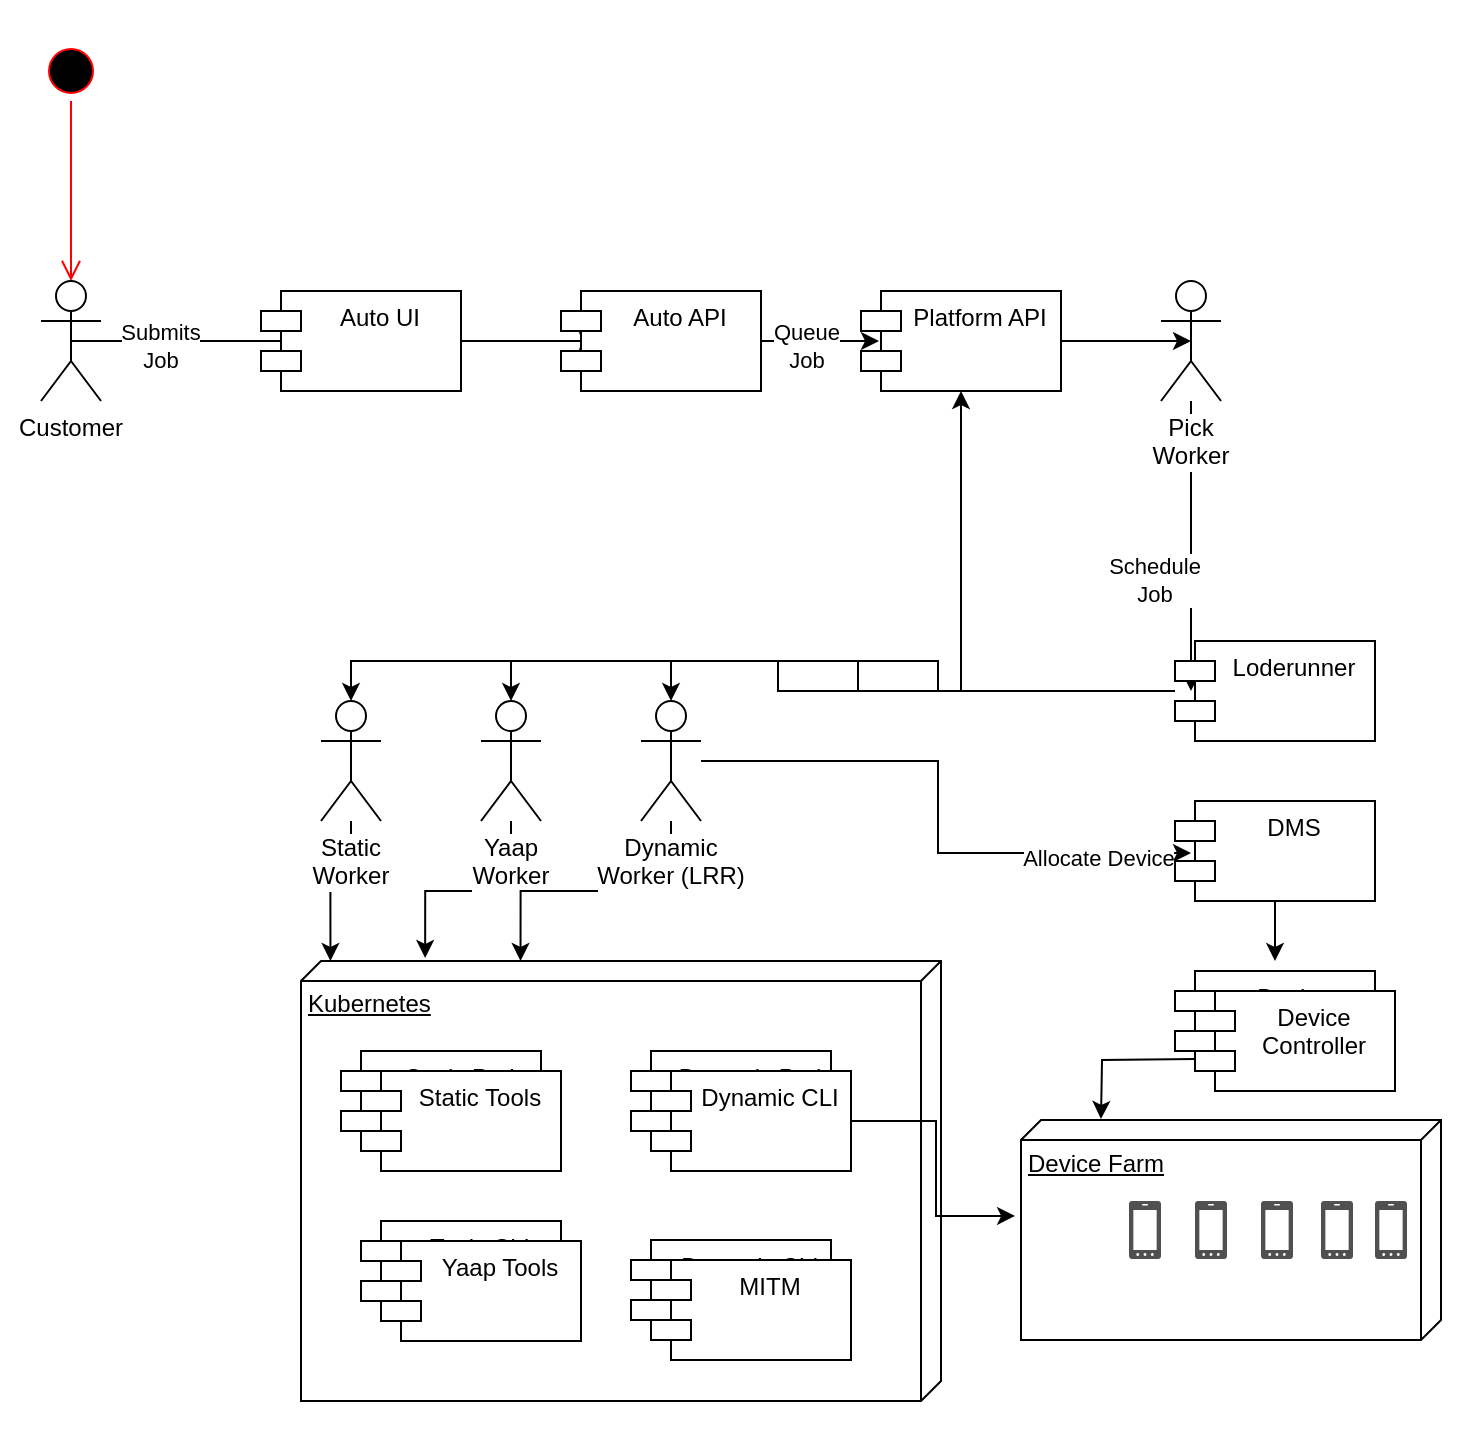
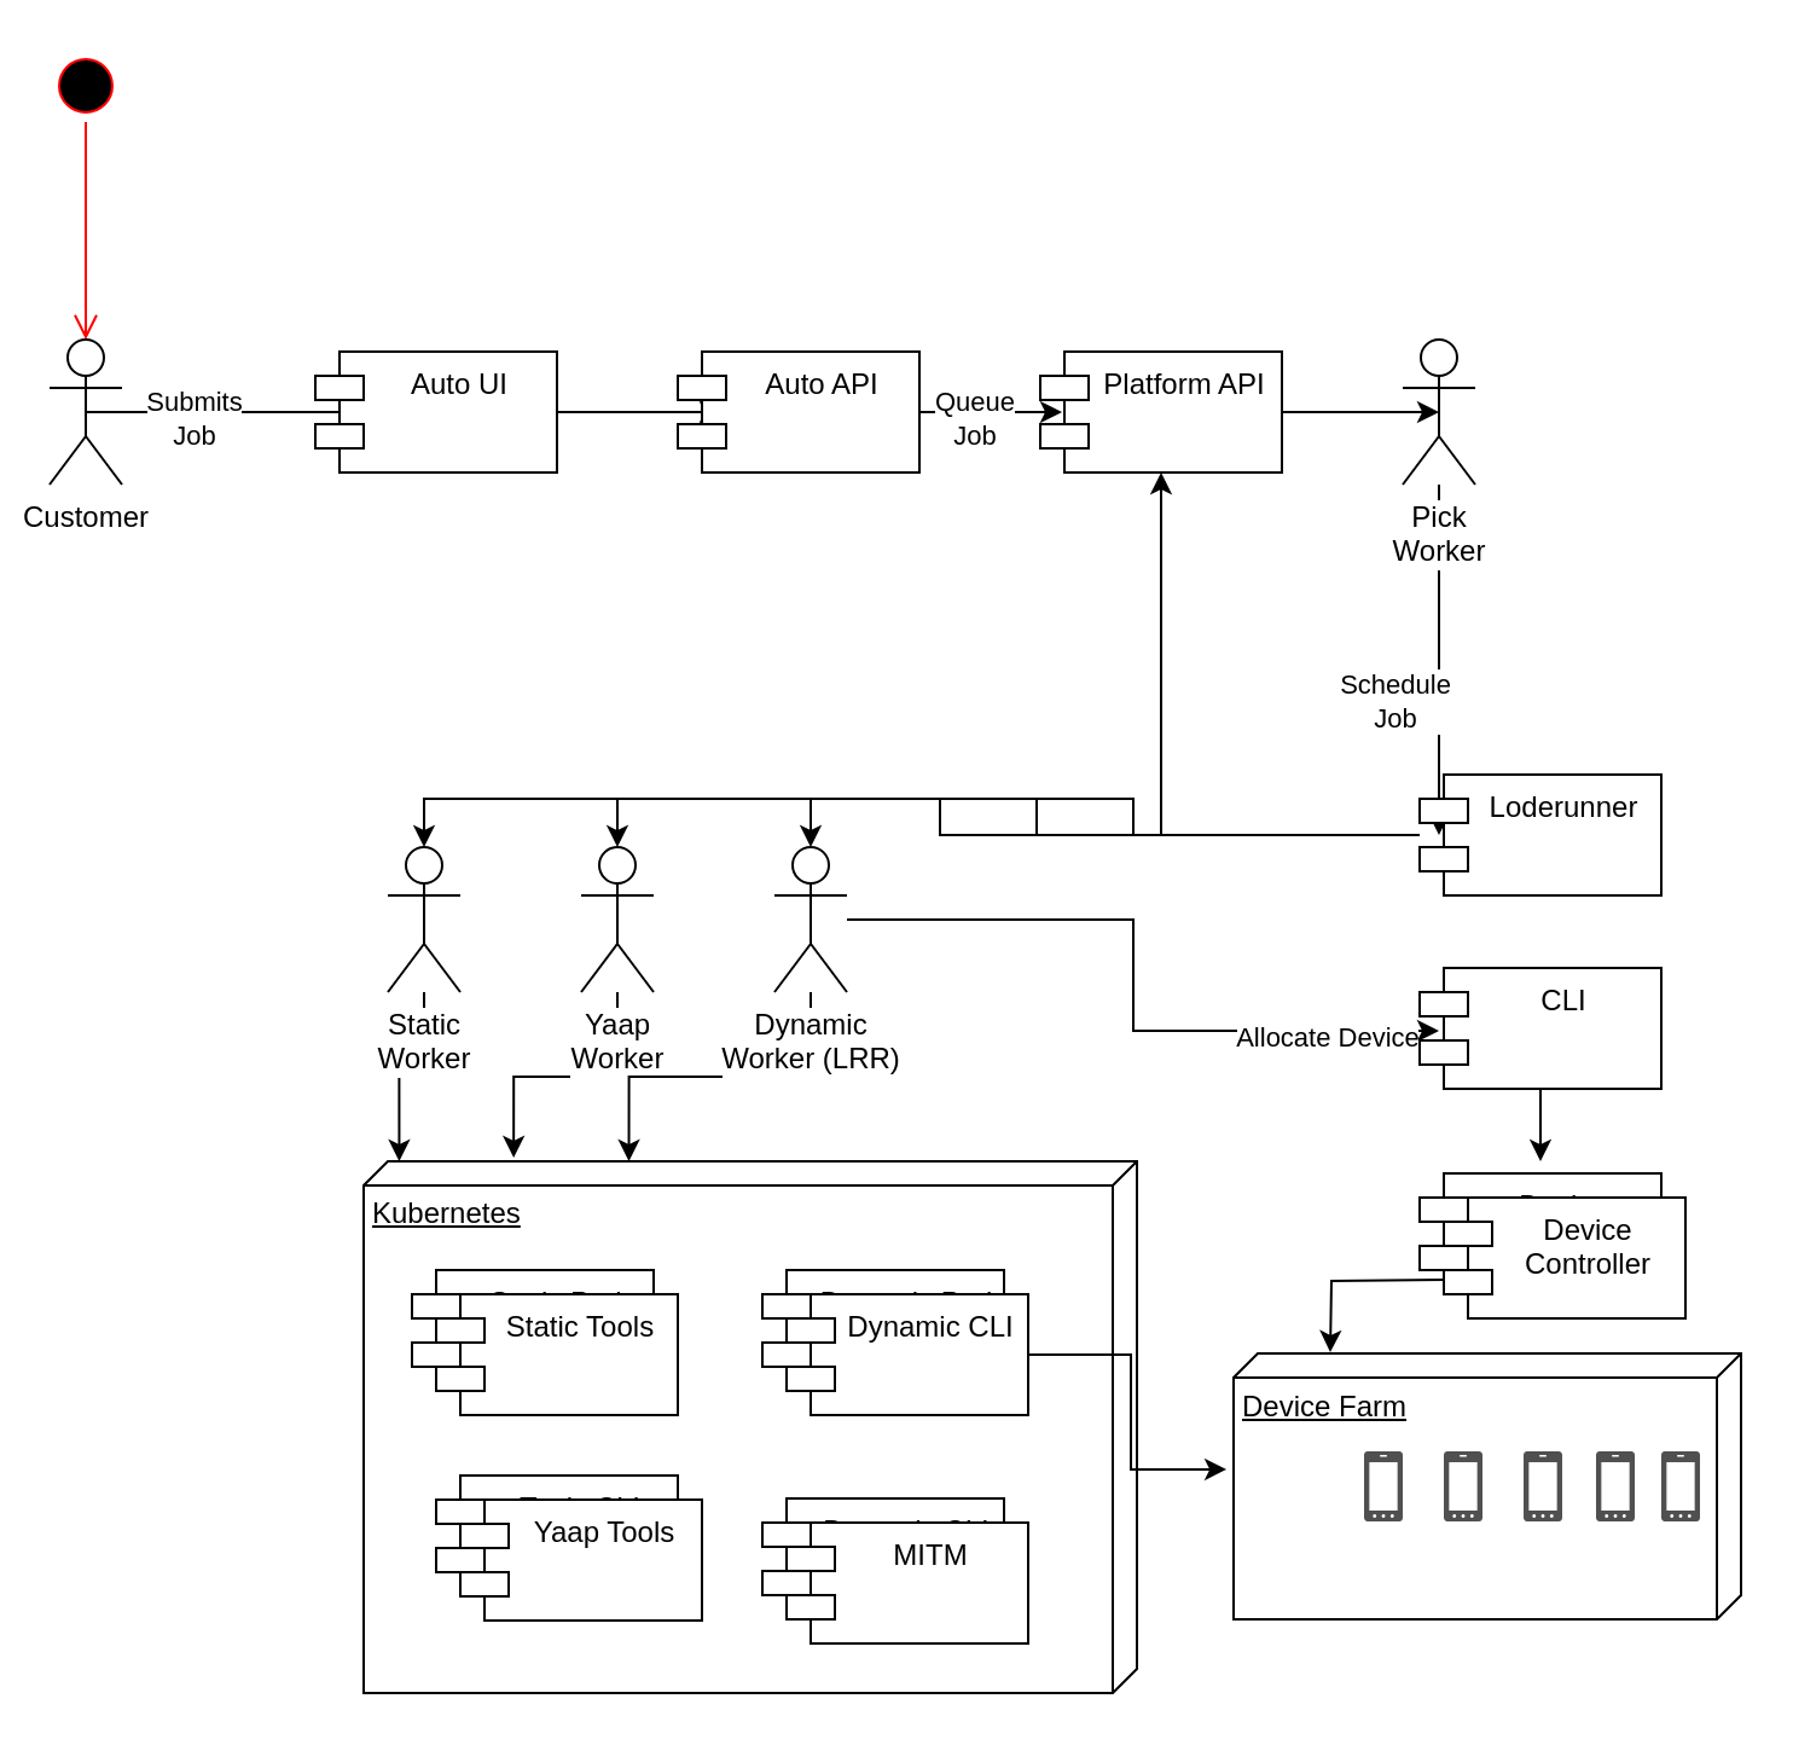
  <mxCell id="0" />
  <mxCell id="1" parent="0" />
  <mxCell id="2" value="Device Farm" style="verticalAlign=top;align=left;spacingTop=8;spacingLeft=2;spacingRight=12;shape=cube;size=10;direction=south;fontStyle=4;html=1;" parent="1" vertex="1"><mxGeometry x="510" y="559.5" width="210" height="110" as="geometry" /></mxCell>
  <mxCell id="3" style="edgeStyle=orthogonalEdgeStyle;rounded=0;orthogonalLoop=1;jettySize=auto;html=1;entryX=0.21;entryY=0.5;entryDx=0;entryDy=0;entryPerimeter=0;exitX=0.5;exitY=0.5;exitDx=0;exitDy=0;exitPerimeter=0;" parent="1" source="24" target="6" edge="1"><mxGeometry relative="1" as="geometry" /></mxCell>
  <mxCell id="4" value="Submits&lt;br&gt;Job" style="edgeLabel;html=1;align=center;verticalAlign=middle;resizable=0;points=[];" parent="3" vertex="1" connectable="0"><mxGeometry x="-0.239" y="-2" relative="1" as="geometry"><mxPoint as="offset" /></mxGeometry></mxCell>
  <mxCell id="5" style="edgeStyle=orthogonalEdgeStyle;rounded=0;orthogonalLoop=1;jettySize=auto;html=1;entryX=0.18;entryY=0.5;entryDx=0;entryDy=0;entryPerimeter=0;" parent="1" source="6" target="9" edge="1"><mxGeometry relative="1" as="geometry" /></mxCell>
  <mxCell id="6" value="Auto UI" style="shape=module;align=left;spacingLeft=20;align=center;verticalAlign=top;" parent="1" vertex="1"><mxGeometry x="130" y="145" width="100" height="50" as="geometry" /></mxCell>
  <mxCell id="7" style="edgeStyle=orthogonalEdgeStyle;rounded=0;orthogonalLoop=1;jettySize=auto;html=1;entryX=0.09;entryY=0.5;entryDx=0;entryDy=0;entryPerimeter=0;" parent="1" source="9" target="11" edge="1"><mxGeometry relative="1" as="geometry" /></mxCell>
  <mxCell id="8" value="Queue&lt;br&gt;Job" style="edgeLabel;html=1;align=center;verticalAlign=middle;resizable=0;points=[];" parent="7" vertex="1" connectable="0"><mxGeometry x="-0.265" y="-2" relative="1" as="geometry"><mxPoint as="offset" /></mxGeometry></mxCell>
  <mxCell id="9" value="Auto API" style="shape=module;align=left;spacingLeft=20;align=center;verticalAlign=top;" parent="1" vertex="1"><mxGeometry x="280" y="145" width="100" height="50" as="geometry" /></mxCell>
  <mxCell id="10" style="edgeStyle=orthogonalEdgeStyle;rounded=0;orthogonalLoop=1;jettySize=auto;html=1;entryX=0.5;entryY=0.5;entryDx=0;entryDy=0;entryPerimeter=0;" parent="1" source="11" target="14" edge="1"><mxGeometry relative="1" as="geometry" /></mxCell>
  <mxCell id="11" value="Platform API" style="shape=module;align=left;spacingLeft=20;align=center;verticalAlign=top;" parent="1" vertex="1"><mxGeometry x="430" y="145" width="100" height="50" as="geometry" /></mxCell>
  <mxCell id="12" style="edgeStyle=orthogonalEdgeStyle;rounded=0;orthogonalLoop=1;jettySize=auto;html=1;entryX=0.08;entryY=0.5;entryDx=0;entryDy=0;entryPerimeter=0;" parent="1" source="14" target="19" edge="1"><mxGeometry relative="1" as="geometry" /></mxCell>
  <mxCell id="13" value="Schedule&lt;br&gt;Job" style="edgeLabel;html=1;align=center;verticalAlign=middle;resizable=0;points=[];" parent="12" vertex="1" connectable="0"><mxGeometry x="0.241" y="-1" relative="1" as="geometry"><mxPoint x="-18" y="-1" as="offset" /></mxGeometry></mxCell>
  <mxCell id="14" value="Pick&lt;br&gt;Worker" style="shape=umlActor;verticalLabelPosition=bottom;labelBackgroundColor=#ffffff;verticalAlign=top;html=1;" parent="1" vertex="1"><mxGeometry x="580" y="140" width="30" height="60" as="geometry" /></mxCell>
  <mxCell id="15" style="edgeStyle=orthogonalEdgeStyle;rounded=0;orthogonalLoop=1;jettySize=auto;html=1;entryX=0.5;entryY=0;entryDx=0;entryDy=0;entryPerimeter=0;" parent="1" source="19" target="21" edge="1"><mxGeometry relative="1" as="geometry" /></mxCell>
  <mxCell id="16" style="edgeStyle=orthogonalEdgeStyle;rounded=0;orthogonalLoop=1;jettySize=auto;html=1;entryX=0.5;entryY=0;entryDx=0;entryDy=0;entryPerimeter=0;" parent="1" source="19" target="26" edge="1"><mxGeometry relative="1" as="geometry" /></mxCell>
  <mxCell id="17" style="edgeStyle=orthogonalEdgeStyle;rounded=0;orthogonalLoop=1;jettySize=auto;html=1;entryX=0.5;entryY=0;entryDx=0;entryDy=0;entryPerimeter=0;" parent="1" source="19" target="30" edge="1"><mxGeometry relative="1" as="geometry" /></mxCell>
  <mxCell id="18" style="edgeStyle=orthogonalEdgeStyle;rounded=0;orthogonalLoop=1;jettySize=auto;html=1;entryX=0.5;entryY=1;entryDx=0;entryDy=0;" parent="1" source="19" target="11" edge="1"><mxGeometry relative="1" as="geometry" /></mxCell>
  <mxCell id="19" value="Loderunner" style="shape=module;align=left;spacingLeft=20;align=center;verticalAlign=top;" parent="1" vertex="1"><mxGeometry x="587" y="320" width="100" height="50" as="geometry" /></mxCell>
  <mxCell id="20" style="edgeStyle=orthogonalEdgeStyle;rounded=0;orthogonalLoop=1;jettySize=auto;html=1;entryX=0;entryY=0.954;entryDx=0;entryDy=0;entryPerimeter=0;" parent="1" source="21" target="33" edge="1"><mxGeometry relative="1" as="geometry" /></mxCell>
  <mxCell id="21" value="Static&lt;br&gt;Worker" style="shape=umlActor;verticalLabelPosition=bottom;labelBackgroundColor=#ffffff;verticalAlign=top;html=1;" parent="1" vertex="1"><mxGeometry x="160" y="350" width="30" height="60" as="geometry" /></mxCell>
  <mxCell id="22" value="" style="ellipse;html=1;shape=startState;fillColor=#000000;strokeColor=#ff0000;" parent="1" vertex="1"><mxGeometry x="20" y="20" width="30" height="30" as="geometry" /></mxCell>
  <mxCell id="23" value="" style="edgeStyle=orthogonalEdgeStyle;html=1;verticalAlign=bottom;endArrow=open;endSize=8;strokeColor=#ff0000;" parent="1" source="22" edge="1"><mxGeometry relative="1" as="geometry"><mxPoint x="35" y="140" as="targetPoint" /></mxGeometry></mxCell>
  <mxCell id="24" value="Customer" style="shape=umlActor;verticalLabelPosition=bottom;labelBackgroundColor=#ffffff;verticalAlign=top;html=1;" parent="1" vertex="1"><mxGeometry x="20" y="140" width="30" height="60" as="geometry" /></mxCell>
  <mxCell id="25" style="edgeStyle=orthogonalEdgeStyle;rounded=0;orthogonalLoop=1;jettySize=auto;html=1;entryX=-0.007;entryY=0.806;entryDx=0;entryDy=0;entryPerimeter=0;" parent="1" source="26" target="33" edge="1"><mxGeometry relative="1" as="geometry" /></mxCell>
  <mxCell id="26" value="Yaap&lt;br&gt;Worker" style="shape=umlActor;verticalLabelPosition=bottom;labelBackgroundColor=#ffffff;verticalAlign=top;html=1;" parent="1" vertex="1"><mxGeometry x="240" y="350" width="30" height="60" as="geometry" /></mxCell>
  <mxCell id="27" style="edgeStyle=orthogonalEdgeStyle;rounded=0;orthogonalLoop=1;jettySize=auto;html=1;entryX=0.08;entryY=0.52;entryDx=0;entryDy=0;entryPerimeter=0;" parent="1" source="30" target="32" edge="1"><mxGeometry relative="1" as="geometry" /></mxCell>
  <mxCell id="28" value="Allocate Device" style="edgeLabel;html=1;align=center;verticalAlign=middle;resizable=0;points=[];" parent="27" vertex="1" connectable="0"><mxGeometry x="0.677" y="-2" relative="1" as="geometry"><mxPoint as="offset" /></mxGeometry></mxCell>
  <mxCell id="29" style="edgeStyle=orthogonalEdgeStyle;rounded=0;orthogonalLoop=1;jettySize=auto;html=1;entryX=0;entryY=0.657;entryDx=0;entryDy=0;entryPerimeter=0;" parent="1" source="30" target="33" edge="1"><mxGeometry relative="1" as="geometry" /></mxCell>
  <mxCell id="30" value="Dynamic&lt;br&gt;Worker (LRR)" style="shape=umlActor;verticalLabelPosition=bottom;labelBackgroundColor=#ffffff;verticalAlign=top;html=1;" parent="1" vertex="1"><mxGeometry x="320" y="350" width="30" height="60" as="geometry" /></mxCell>
  <mxCell id="31" style="edgeStyle=orthogonalEdgeStyle;rounded=0;orthogonalLoop=1;jettySize=auto;html=1;" parent="1" source="32" edge="1"><mxGeometry relative="1" as="geometry"><mxPoint x="637" y="480" as="targetPoint" /></mxGeometry></mxCell>
- <mxCell id="32" value="DMS" style="shape=module;align=left;spacingLeft=20;align=center;verticalAlign=top;" parent="1" vertex="1"><mxGeometry x="587" y="400" width="100" height="50" as="geometry" /></mxCell>
+ <mxCell id="32" value="CLI" style="shape=module;align=left;spacingLeft=20;align=center;verticalAlign=top;" parent="1" vertex="1"><mxGeometry x="587" y="400" width="100" height="50" as="geometry" /></mxCell>
  <mxCell id="33" value="Kubernetes" style="verticalAlign=top;align=left;spacingTop=8;spacingLeft=2;spacingRight=12;shape=cube;size=10;direction=south;fontStyle=4;html=1;" parent="1" vertex="1"><mxGeometry x="150" y="480" width="320" height="220" as="geometry" /></mxCell>
  <mxCell id="34" value="Static Pod" style="shape=module;align=left;spacingLeft=20;align=center;verticalAlign=top;" parent="1" vertex="1"><mxGeometry x="170" y="525" width="100" height="50" as="geometry" /></mxCell>
  <mxCell id="35" value="Dynamic Pod" style="shape=module;align=left;spacingLeft=20;align=center;verticalAlign=top;" parent="1" vertex="1"><mxGeometry x="315" y="525" width="100" height="50" as="geometry" /></mxCell>
  <mxCell id="36" value="Static Tools" style="shape=module;align=left;spacingLeft=20;align=center;verticalAlign=top;" parent="1" vertex="1"><mxGeometry x="180" y="535" width="100" height="50" as="geometry" /></mxCell>
  <mxCell id="37" style="edgeStyle=orthogonalEdgeStyle;rounded=0;orthogonalLoop=1;jettySize=auto;html=1;entryX=0.436;entryY=1.014;entryDx=0;entryDy=0;entryPerimeter=0;" parent="1" source="38" target="2" edge="1"><mxGeometry relative="1" as="geometry" /></mxCell>
  <mxCell id="38" value="Dynamic CLI" style="shape=module;align=left;spacingLeft=20;align=center;verticalAlign=top;" parent="1" vertex="1"><mxGeometry x="325" y="535" width="100" height="50" as="geometry" /></mxCell>
  <mxCell id="39" value="" style="pointerEvents=1;shadow=0;dashed=0;html=1;strokeColor=none;fillColor=#505050;labelPosition=center;verticalLabelPosition=bottom;verticalAlign=top;outlineConnect=0;align=center;shape=mxgraph.office.devices.cell_phone_windows_phone_proportional;" parent="1" vertex="1"><mxGeometry x="597" y="600" width="16" height="29" as="geometry" /></mxCell>
  <mxCell id="40" value="Device&#10;Controller" style="shape=module;align=left;spacingLeft=20;align=center;verticalAlign=top;" parent="1" vertex="1"><mxGeometry x="587" y="485" width="100" height="50" as="geometry" /></mxCell>
  <mxCell id="41" style="edgeStyle=orthogonalEdgeStyle;rounded=0;orthogonalLoop=1;jettySize=auto;html=1;" parent="1" edge="1"><mxGeometry relative="1" as="geometry"><mxPoint x="550" y="559" as="targetPoint" /><mxPoint x="597" y="529" as="sourcePoint" /></mxGeometry></mxCell>
  <mxCell id="42" value="Device&#10;Controller" style="shape=module;align=left;spacingLeft=20;align=center;verticalAlign=top;" parent="1" vertex="1"><mxGeometry x="597" y="495" width="100" height="50" as="geometry" /></mxCell>
  <mxCell id="43" value="" style="pointerEvents=1;shadow=0;dashed=0;html=1;strokeColor=none;fillColor=#505050;labelPosition=center;verticalLabelPosition=bottom;verticalAlign=top;outlineConnect=0;align=center;shape=mxgraph.office.devices.cell_phone_windows_phone_proportional;" parent="1" vertex="1"><mxGeometry x="630" y="600" width="16" height="29" as="geometry" /></mxCell>
  <mxCell id="44" value="" style="pointerEvents=1;shadow=0;dashed=0;html=1;strokeColor=none;fillColor=#505050;labelPosition=center;verticalLabelPosition=bottom;verticalAlign=top;outlineConnect=0;align=center;shape=mxgraph.office.devices.cell_phone_windows_phone_proportional;" parent="1" vertex="1"><mxGeometry x="660" y="600" width="16" height="29" as="geometry" /></mxCell>
  <mxCell id="45" value="" style="pointerEvents=1;shadow=0;dashed=0;html=1;strokeColor=none;fillColor=#505050;labelPosition=center;verticalLabelPosition=bottom;verticalAlign=top;outlineConnect=0;align=center;shape=mxgraph.office.devices.cell_phone_windows_phone_proportional;" parent="1" vertex="1"><mxGeometry x="687" y="600" width="16" height="29" as="geometry" /></mxCell>
  <mxCell id="46" value="" style="pointerEvents=1;shadow=0;dashed=0;html=1;strokeColor=none;fillColor=#505050;labelPosition=center;verticalLabelPosition=bottom;verticalAlign=top;outlineConnect=0;align=center;shape=mxgraph.office.devices.cell_phone_windows_phone_proportional;" parent="1" vertex="1"><mxGeometry x="564" y="600" width="16" height="29" as="geometry" /></mxCell>
  <mxCell id="47" value="Tools CLI" style="shape=module;align=left;spacingLeft=20;align=center;verticalAlign=top;" vertex="1" parent="1"><mxGeometry x="180" y="610" width="100" height="50" as="geometry" /></mxCell>
  <mxCell id="48" value="Yaap Tools" style="shape=module;align=left;spacingLeft=20;align=center;verticalAlign=top;" vertex="1" parent="1"><mxGeometry x="190" y="620" width="100" height="50" as="geometry" /></mxCell>
  <mxCell id="49" value="Dynamic CLI" style="shape=module;align=left;spacingLeft=20;align=center;verticalAlign=top;" vertex="1" parent="1"><mxGeometry x="315" y="619.5" width="100" height="50" as="geometry" /></mxCell>
  <mxCell id="50" value="MITM" style="shape=module;align=left;spacingLeft=20;align=center;verticalAlign=top;" vertex="1" parent="1"><mxGeometry x="325" y="629.5" width="100" height="50" as="geometry" /></mxCell>
